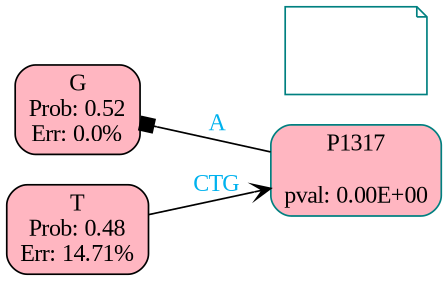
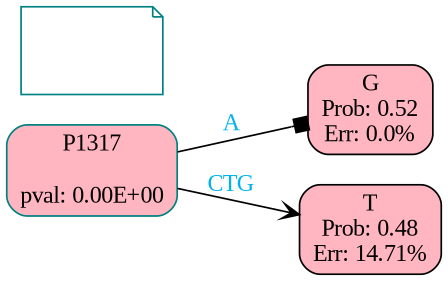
  digraph {
    fontname="Liberation Serif"
    rankdir=LR
    ranksep=equally
    splines=polylines
    node [color=black fillcolor=lightpink fontname="Liberation Serif" shape=box style="filled, rounded"]
    edge [fontcolor=deepskyblue2 fontname="Liberation Serif"]
    n1 [label="G\nProb: 0.52\nErr: 0.0%"]
    n2 [label="T\nProb: 0.48\nErr: 14.71%"]
    n3 [align=left color=teal fillcolor=white fontcolor=white fontsize=10 label="Response : P916\nClasses: C|G|T\nIn ACC: 0.93\nOut ACC: 0.92\n" shape=note style=filled]
    n4 [color=teal label="P1317\n\npval: 0.00E+00"]
    subgraph sub_1 {
      rank=same
      n1
      n2
    }
    subgraph sub_2 {
      rank=same
      n3
      n4
    }
    n4 -> n1 [arrowhead=box label=A]
-   n2 -> n4 [arrowhead=vee label=CTG]
+   n4 -> n2 [arrowhead=vee label=CTG]
  }
